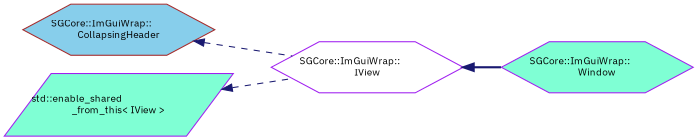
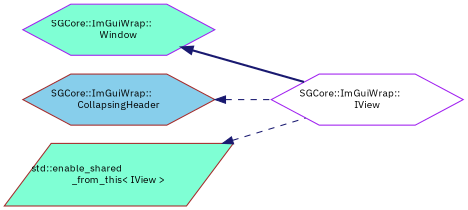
  digraph {
    fontname="IBM Plex Sans"
    rankdir=LR
    node [color=purple fillcolor=aquamarine fontname="IBM Plex Sans" fontsize=10 shape=hexagon style=filled]
    edge [color=midnightblue dir=back fontname="IBM Plex Sans" fontsize=10 labelfontname=Helvetica labelfontsize=10 style=dashed]
    n1 [fillcolor=white fontcolor=black height=0.2 label="SGCore::ImGuiWrap::\lIView" width=0.4]
    n2 [height=0.2 label="SGCore::ImGuiWrap::\lWindow" width=0.4]
    n3 [color=brown fillcolor=skyblue height=0.2 label="SGCore::ImGuiWrap::\lCollapsingHeader" width=0.4]
-   n4 [height=0.2 label="std::enable_shared\l_from_this\< IView \>" shape=parallelogram width=0.4]
-   n1 -> n2 [style=bold]
+   n4 [color=brown height=0.2 label="std::enable_shared\l_from_this\< IView \>" shape=parallelogram width=0.4]
+   n2 -> n1 [style=bold]
    n3 -> n1
    n4 -> n1
  }
